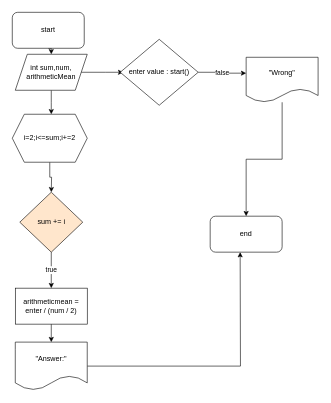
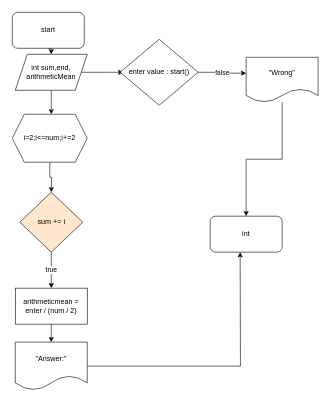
  <mxCell id="0" />
  <mxCell id="1" parent="0" />
  <mxCell id="2" style="edgeStyle=orthogonalEdgeStyle;rounded=0;orthogonalLoop=1;jettySize=auto;html=1;exitX=0.5;exitY=1;exitDx=0;exitDy=0;" edge="1" parent="1" source="3"><mxGeometry relative="1" as="geometry"><mxPoint x="85" y="90" as="targetPoint" /></mxGeometry></mxCell>
  <mxCell id="3" value="start" style="rounded=1;whiteSpace=wrap;html=1;" vertex="1" parent="1"><mxGeometry x="20" y="20" width="120" height="60" as="geometry" /></mxCell>
  <mxCell id="4" style="edgeStyle=orthogonalEdgeStyle;rounded=0;orthogonalLoop=1;jettySize=auto;html=1;exitX=0.5;exitY=1;exitDx=0;exitDy=0;entryX=0.5;entryY=0;entryDx=0;entryDy=0;" edge="1" parent="1" source="6"><mxGeometry relative="1" as="geometry"><mxPoint x="85" y="190" as="targetPoint" /></mxGeometry></mxCell>
  <mxCell id="5" style="edgeStyle=orthogonalEdgeStyle;rounded=0;orthogonalLoop=1;jettySize=auto;html=1;exitX=1;exitY=0.5;exitDx=0;exitDy=0;" edge="1" parent="1" source="6"><mxGeometry relative="1" as="geometry"><mxPoint x="205" y="120" as="targetPoint" /></mxGeometry></mxCell>
- <mxCell id="6" value="int sum,num,&lt;br&gt;arithmeticMean&lt;br&gt;" style="shape=parallelogram;perimeter=parallelogramPerimeter;whiteSpace=wrap;html=1;fixedSize=1;" vertex="1" parent="1"><mxGeometry x="25" y="90" width="120" height="60" as="geometry" /></mxCell>
+ <mxCell id="6" value="int sum,end,&lt;br&gt;arithmeticMean&lt;br&gt;" style="shape=parallelogram;perimeter=parallelogramPerimeter;whiteSpace=wrap;html=1;fixedSize=1;" vertex="1" parent="1"><mxGeometry x="25" y="90" width="120" height="60" as="geometry" /></mxCell>
  <mxCell id="7" style="edgeStyle=orthogonalEdgeStyle;rounded=0;orthogonalLoop=1;jettySize=auto;html=1;exitX=0.5;exitY=1;exitDx=0;exitDy=0;" edge="1" parent="1" source="8"><mxGeometry relative="1" as="geometry"><mxPoint x="85" y="320" as="targetPoint" /></mxGeometry></mxCell>
- <mxCell id="8" value="i=2;i&amp;lt;=sum;i+=2" style="shape=hexagon;perimeter=hexagonPerimeter2;whiteSpace=wrap;html=1;fixedSize=1;" vertex="1" parent="1"><mxGeometry x="20" y="190" width="125" height="80" as="geometry" /></mxCell>
+ <mxCell id="8" value="i=2;i&amp;lt;=num;i+=2" style="shape=hexagon;perimeter=hexagonPerimeter2;whiteSpace=wrap;html=1;fixedSize=1;" vertex="1" parent="1"><mxGeometry x="20" y="190" width="125" height="80" as="geometry" /></mxCell>
  <mxCell id="9" value="true" style="edgeStyle=orthogonalEdgeStyle;rounded=0;orthogonalLoop=1;jettySize=auto;html=1;exitX=0.5;exitY=1;exitDx=0;exitDy=0;" edge="1" parent="1" source="10"><mxGeometry relative="1" as="geometry"><mxPoint x="85" y="480" as="targetPoint" /></mxGeometry></mxCell>
  <mxCell id="10" value="sum += i" style="rhombus;whiteSpace=wrap;html=1;fillColor=#ffe6cc;" vertex="1" parent="1"><mxGeometry x="32.5" y="320" width="105" height="100" as="geometry" /></mxCell>
  <mxCell id="11" value="false" style="edgeStyle=orthogonalEdgeStyle;rounded=0;orthogonalLoop=1;jettySize=auto;html=1;exitX=1;exitY=0.5;exitDx=0;exitDy=0;entryX=0;entryY=0.353;entryDx=0;entryDy=0;entryPerimeter=0;" edge="1" parent="1" source="12" target="14"><mxGeometry relative="1" as="geometry"><mxPoint x="390" y="230" as="targetPoint" /></mxGeometry></mxCell>
  <mxCell id="12" value="enter value : start()" style="rhombus;whiteSpace=wrap;html=1;" vertex="1" parent="1"><mxGeometry x="200" y="65" width="130" height="110" as="geometry" /></mxCell>
  <mxCell id="13" style="edgeStyle=orthogonalEdgeStyle;rounded=0;orthogonalLoop=1;jettySize=auto;html=1;entryX=0.5;entryY=0;entryDx=0;entryDy=0;" edge="1" parent="1" source="14" target="20"><mxGeometry relative="1" as="geometry" /></mxCell>
  <mxCell id="14" value="&quot;Wrong&quot;" style="shape=document;whiteSpace=wrap;html=1;boundedLbl=1;" vertex="1" parent="1"><mxGeometry x="410" y="95" width="120" height="75" as="geometry" /></mxCell>
  <mxCell id="15" style="edgeStyle=orthogonalEdgeStyle;rounded=0;orthogonalLoop=1;jettySize=auto;html=1;exitX=0.5;exitY=0;exitDx=0;exitDy=0;" edge="1" parent="1" source="17"><mxGeometry relative="1" as="geometry"><mxPoint x="85" y="510" as="targetPoint" /></mxGeometry></mxCell>
  <mxCell id="16" style="edgeStyle=orthogonalEdgeStyle;rounded=0;orthogonalLoop=1;jettySize=auto;html=1;exitX=0.5;exitY=1;exitDx=0;exitDy=0;" edge="1" parent="1" source="17"><mxGeometry relative="1" as="geometry"><mxPoint x="85" y="570" as="targetPoint" /></mxGeometry></mxCell>
  <mxCell id="17" value="arithmeticmean = enter / (num / 2)" style="rounded=0;whiteSpace=wrap;html=1;" vertex="1" parent="1"><mxGeometry x="25" y="480" width="120" height="60" as="geometry" /></mxCell>
  <mxCell id="18" style="edgeStyle=orthogonalEdgeStyle;rounded=0;orthogonalLoop=1;jettySize=auto;html=1;" edge="1" parent="1" source="19"><mxGeometry relative="1" as="geometry"><mxPoint x="400" y="420" as="targetPoint" /></mxGeometry></mxCell>
  <mxCell id="19" value="&quot;Answer:&quot;" style="shape=document;whiteSpace=wrap;html=1;boundedLbl=1;" vertex="1" parent="1"><mxGeometry x="25" y="570" width="120" height="80" as="geometry" /></mxCell>
- <mxCell id="20" value="end" style="rounded=1;whiteSpace=wrap;html=1;" vertex="1" parent="1"><mxGeometry x="350" y="360" width="120" height="60" as="geometry" /></mxCell>
+ <mxCell id="20" value="int" style="rounded=1;whiteSpace=wrap;html=1;" vertex="1" parent="1"><mxGeometry x="350" y="360" width="120" height="60" as="geometry" /></mxCell>
